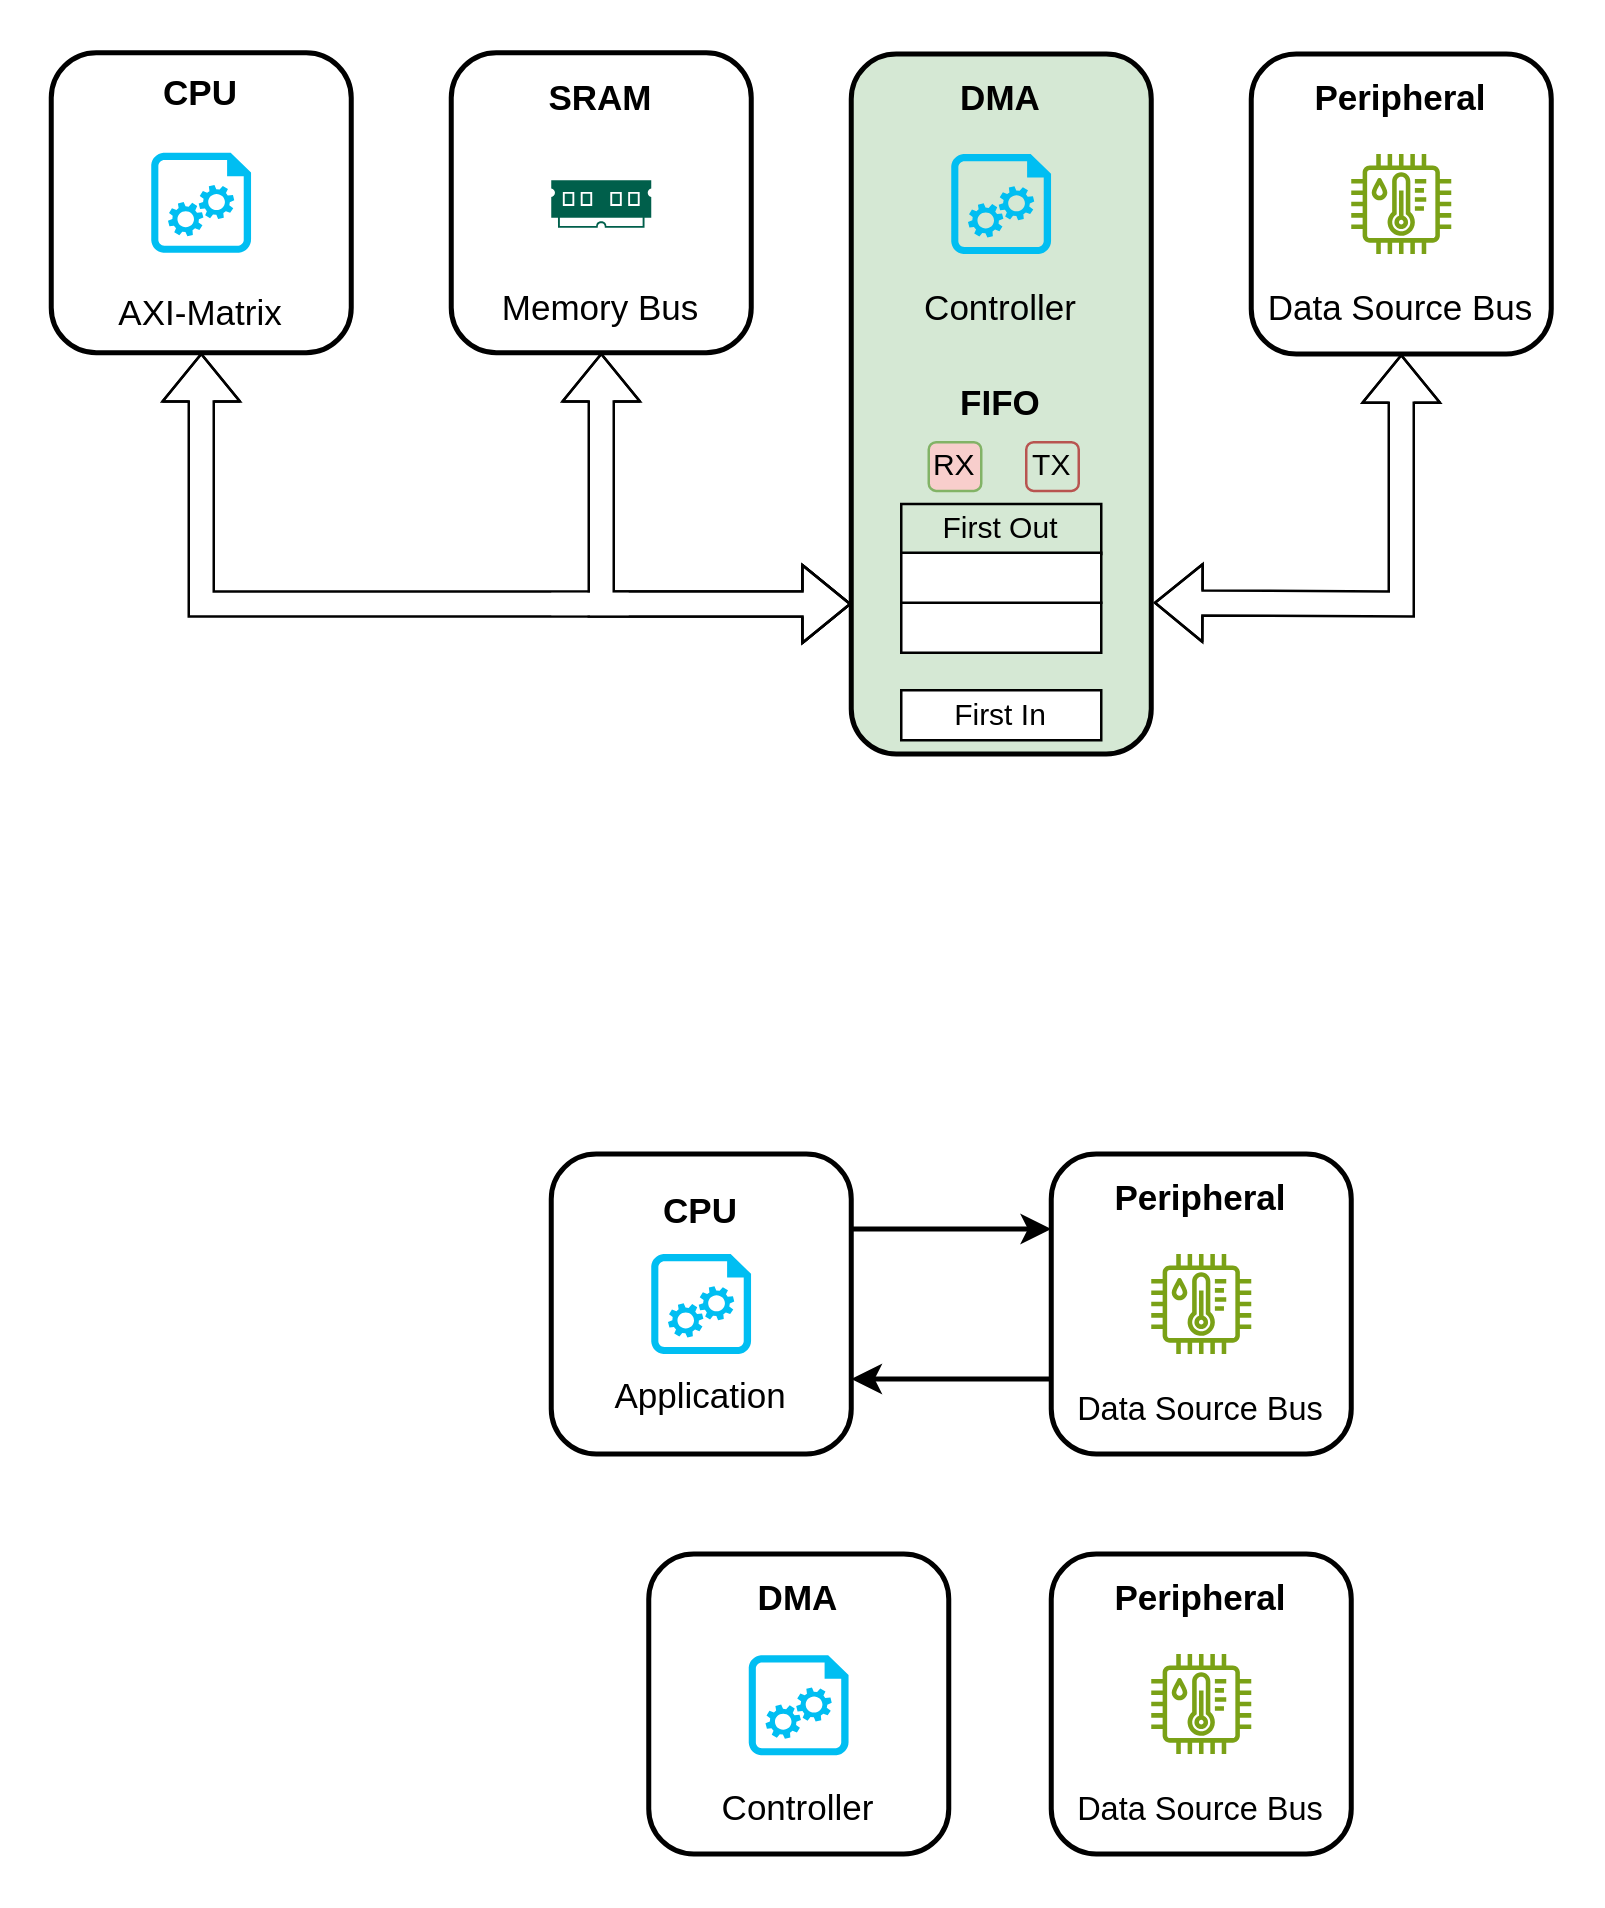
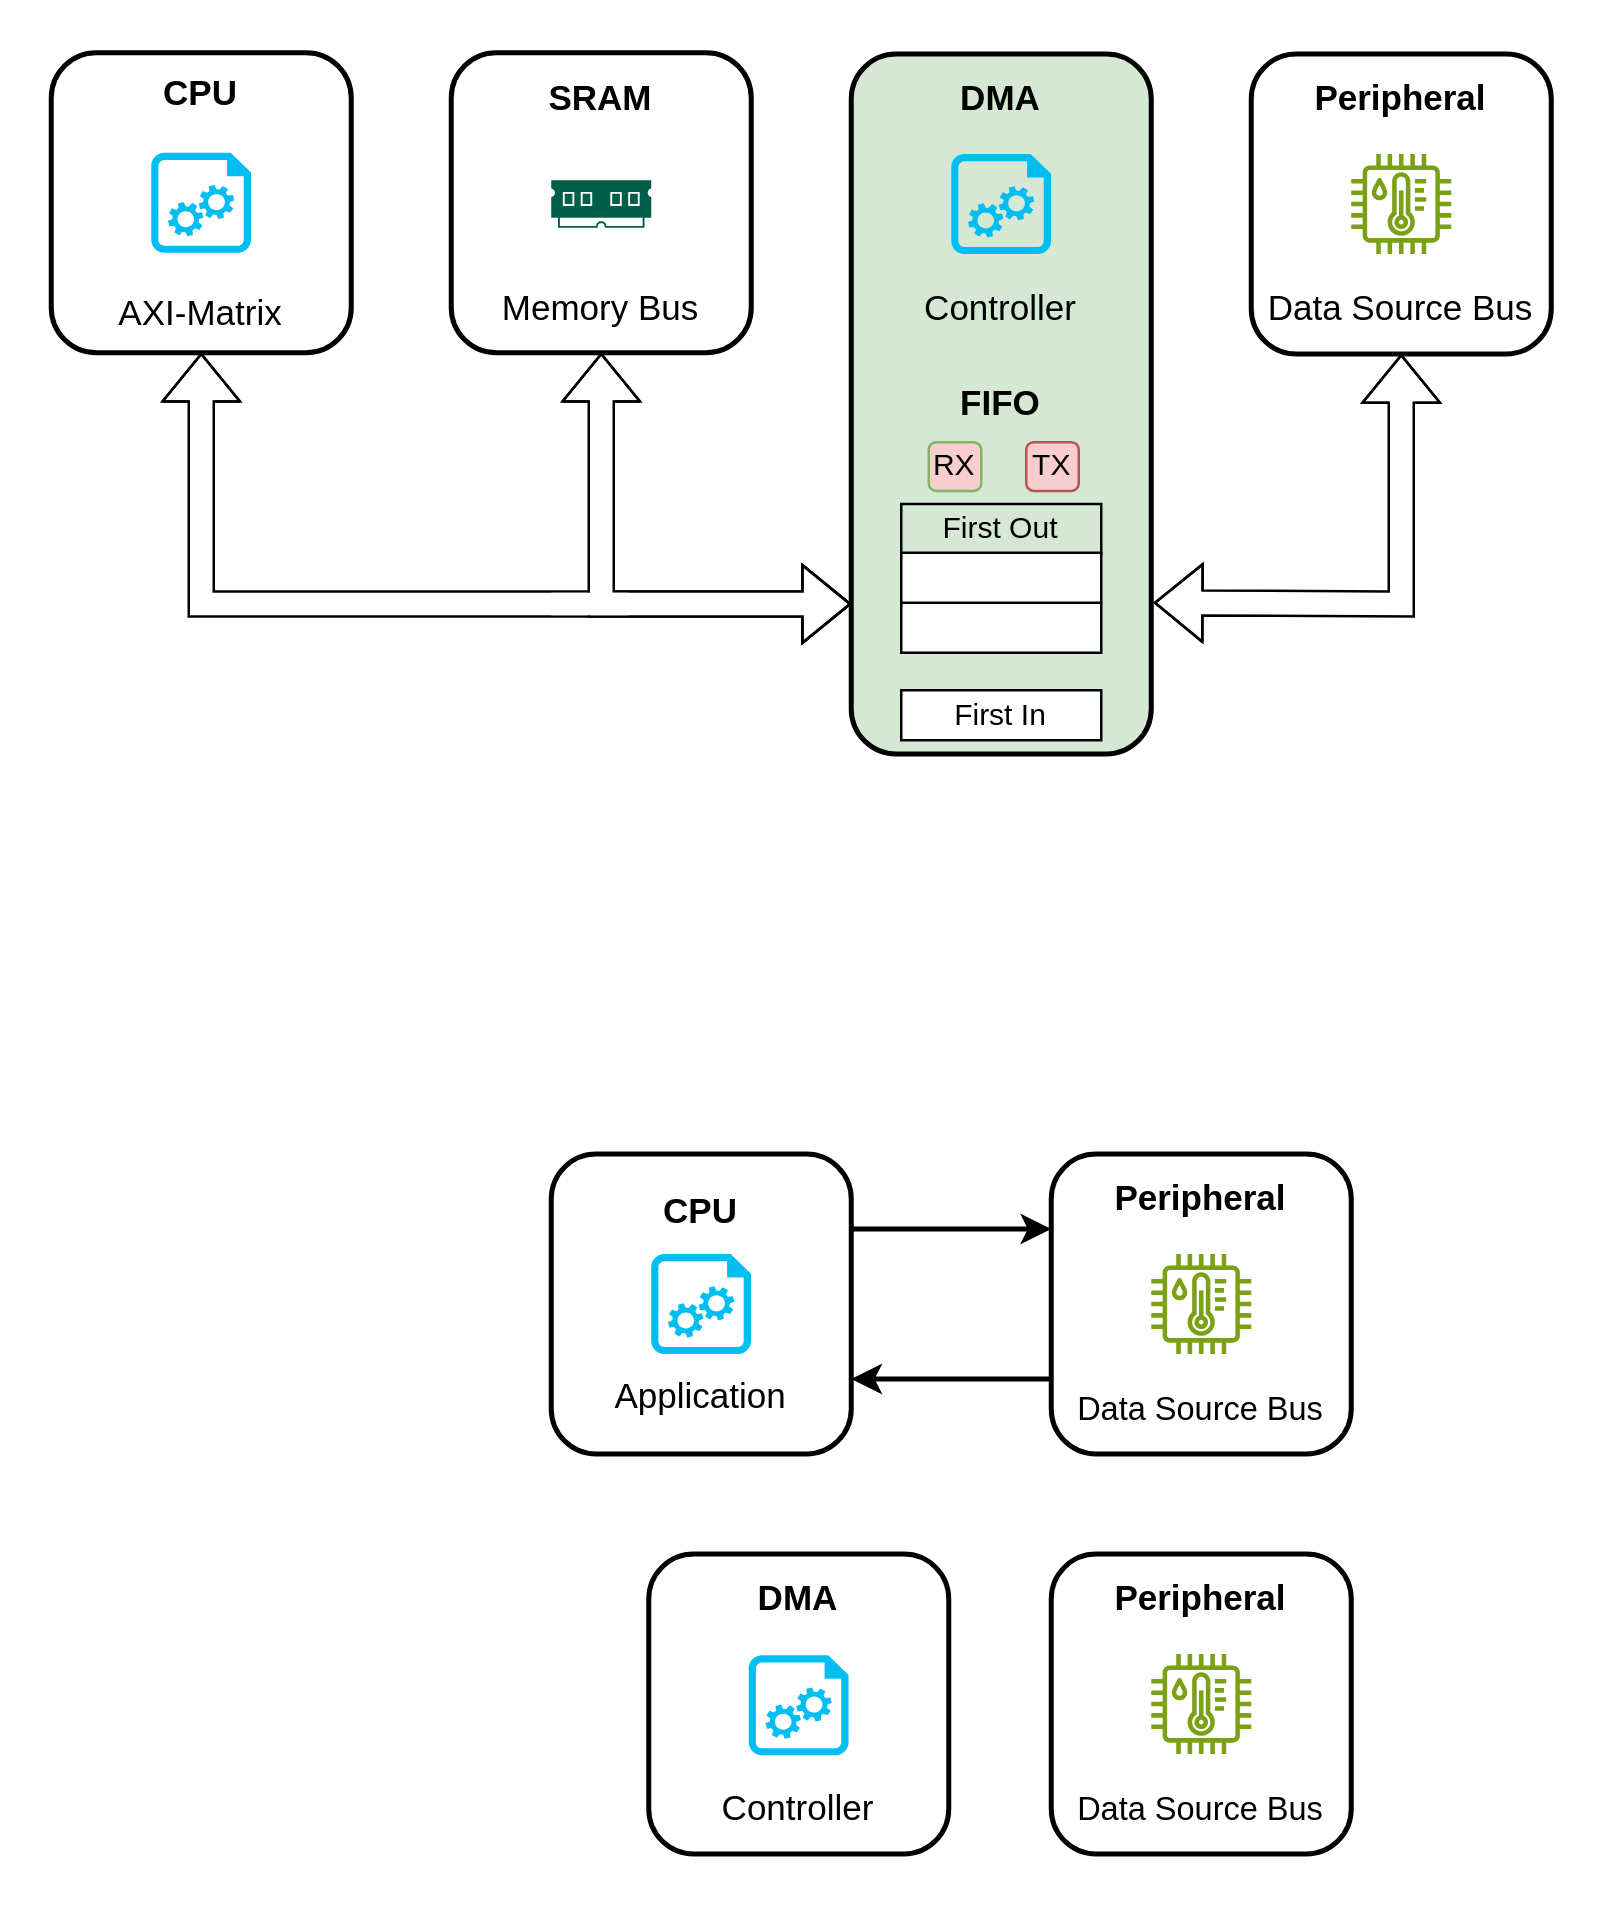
  <mxCell id="0" />
  <mxCell id="1" parent="0" />
  <mxCell id="2" value="&lt;b&gt;&lt;font style=&quot;font-size: 14px;&quot;&gt;FIFO&lt;/font&gt;&lt;font style=&quot;font-size: 14px;&quot;&gt;&lt;br&gt;&lt;/font&gt;&lt;/b&gt;" style="rounded=1;whiteSpace=wrap;html=1;strokeWidth=2;labelPosition=center;verticalLabelPosition=middle;align=center;verticalAlign=middle;spacingBottom=0;fillColor=#d5e8d4;" parent="1" vertex="1"><mxGeometry x="340" y="21" width="120" height="280" as="geometry" /></mxCell>
  <mxCell id="3" value="First Out" style="rounded=0;whiteSpace=wrap;html=1;fillColor=#d5e8d4;" parent="1" vertex="1"><mxGeometry x="360" y="201" width="80" height="20" as="geometry" /></mxCell>
  <mxCell id="4" value="" style="rounded=0;whiteSpace=wrap;html=1;" parent="1" vertex="1"><mxGeometry x="360" y="240.5" width="80" height="20" as="geometry" /></mxCell>
  <mxCell id="5" value="First In" style="rounded=0;whiteSpace=wrap;html=1;" parent="1" vertex="1"><mxGeometry x="360" y="275.5" width="80" height="20" as="geometry" /></mxCell>
  <mxCell id="6" value="&lt;font style=&quot;&quot;&gt;&lt;b style=&quot;font-size: 14px;&quot;&gt;&lt;font style=&quot;font-size: 14px;&quot;&gt;Peripheral&lt;br&gt;&lt;br&gt;&lt;br&gt;&lt;br&gt;&lt;br&gt;&lt;/font&gt;&lt;/b&gt;&lt;font style=&quot;font-size: 14px;&quot;&gt;Data Source Bus&lt;/font&gt;&lt;/font&gt;&lt;b&gt;&lt;font style=&quot;font-size: 14px;&quot;&gt;&lt;br&gt;&lt;/font&gt;&lt;/b&gt;" style="rounded=1;whiteSpace=wrap;html=1;strokeWidth=2;" parent="1" vertex="1"><mxGeometry x="500" y="21" width="120" height="120" as="geometry" /></mxCell>
  <mxCell id="7" value="" style="sketch=0;outlineConnect=0;fontColor=#232F3E;gradientColor=none;fillColor=#7AA116;strokeColor=none;dashed=0;verticalLabelPosition=bottom;verticalAlign=top;align=center;html=1;fontSize=12;fontStyle=0;aspect=fixed;pointerEvents=1;shape=mxgraph.aws4.iot_thing_temperature_humidity_sensor;" parent="1" vertex="1"><mxGeometry x="540" y="61" width="40" height="40" as="geometry" /></mxCell>
  <mxCell id="8" value="&lt;font style=&quot;font-size: 14px;&quot;&gt;&lt;b style=&quot;border-color: var(--border-color);&quot;&gt;&lt;font style=&quot;border-color: var(--border-color); font-size: 14px;&quot;&gt;SRAM&lt;br&gt;&lt;/font&gt;&lt;/b&gt;&lt;br&gt;&lt;br&gt;&lt;br&gt;&lt;br&gt;Memory Bus&lt;/font&gt;" style="rounded=1;whiteSpace=wrap;html=1;strokeWidth=2;" parent="1" vertex="1"><mxGeometry x="180" y="20.5" width="120" height="120" as="geometry" /></mxCell>
  <mxCell id="9" value="" style="sketch=0;pointerEvents=1;shadow=0;dashed=0;html=1;strokeColor=none;fillColor=#005F4B;labelPosition=center;verticalLabelPosition=bottom;verticalAlign=top;align=center;outlineConnect=0;shape=mxgraph.veeam2.ram;" parent="1" vertex="1"><mxGeometry x="220" y="71.5" width="40" height="19" as="geometry" /></mxCell>
  <mxCell id="10" value="&lt;font style=&quot;font-size: 14px;&quot;&gt;&lt;b style=&quot;border-color: var(--border-color);&quot;&gt;&lt;font style=&quot;border-color: var(--border-color); font-size: 14px;&quot;&gt;DMA&lt;/font&gt;&lt;/b&gt;&lt;br&gt;&lt;br&gt;&lt;br&gt;&lt;br&gt;&lt;br&gt;Controller&lt;/font&gt;" style="rounded=1;whiteSpace=wrap;html=1;strokeWidth=2;strokeColor=none;fillColor=none;" parent="1" vertex="1"><mxGeometry x="340" y="20.5" width="120" height="120" as="geometry" /></mxCell>
  <mxCell id="11" value="" style="verticalLabelPosition=bottom;html=1;verticalAlign=top;align=center;strokeColor=none;fillColor=#00BEF2;shape=mxgraph.azure.startup_task;pointerEvents=1;" parent="1" vertex="1"><mxGeometry x="380" y="61" width="40" height="40" as="geometry" /></mxCell>
  <mxCell id="12" value="" style="rounded=0;whiteSpace=wrap;html=1;" parent="1" vertex="1"><mxGeometry x="360" y="220.5" width="80" height="20" as="geometry" /></mxCell>
  <mxCell id="13" value="&lt;span style=&quot;border-color: var(--border-color);&quot;&gt;&lt;b style=&quot;font-size: 14px;&quot;&gt;CPU&lt;/b&gt;&lt;br&gt;&lt;br&gt;&lt;br&gt;&lt;br&gt;&lt;br&gt;&lt;br&gt;&lt;span style=&quot;font-size: 14px;&quot;&gt;AXI-Matrix&lt;/span&gt;&lt;br&gt;&lt;/span&gt;" style="rounded=1;whiteSpace=wrap;html=1;strokeWidth=2;" parent="1" vertex="1"><mxGeometry x="20" y="20.5" width="120" height="120" as="geometry" /></mxCell>
  <mxCell id="14" value="" style="verticalLabelPosition=bottom;html=1;verticalAlign=top;align=center;strokeColor=none;fillColor=#00BEF2;shape=mxgraph.azure.startup_task;pointerEvents=1;" parent="1" vertex="1"><mxGeometry x="60" y="60.5" width="40" height="40" as="geometry" /></mxCell>
  <mxCell id="15" style="edgeStyle=orthogonalEdgeStyle;rounded=0;orthogonalLoop=1;jettySize=auto;html=1;exitX=0;exitY=0.75;exitDx=0;exitDy=0;entryX=1;entryY=0.75;entryDx=0;entryDy=0;strokeWidth=2;" parent="1" source="16" target="19" edge="1"><mxGeometry relative="1" as="geometry" /></mxCell>
  <mxCell id="16" value="&lt;font style=&quot;&quot;&gt;&lt;b style=&quot;font-size: 14px;&quot;&gt;&lt;font style=&quot;font-size: 14px;&quot;&gt;Peripheral&lt;br&gt;&lt;br&gt;&lt;br&gt;&lt;br&gt;&lt;br&gt;&lt;/font&gt;&lt;/b&gt;&lt;font style=&quot;font-size: 13px;&quot;&gt;Data Source Bus&lt;/font&gt;&lt;/font&gt;&lt;b&gt;&lt;font style=&quot;font-size: 14px;&quot;&gt;&lt;br&gt;&lt;/font&gt;&lt;/b&gt;" style="rounded=1;whiteSpace=wrap;html=1;strokeWidth=2;" parent="1" vertex="1"><mxGeometry x="420" y="461" width="120" height="120" as="geometry" /></mxCell>
  <mxCell id="17" value="" style="sketch=0;outlineConnect=0;fontColor=#232F3E;gradientColor=none;fillColor=#7AA116;strokeColor=none;dashed=0;verticalLabelPosition=bottom;verticalAlign=top;align=center;html=1;fontSize=12;fontStyle=0;aspect=fixed;pointerEvents=1;shape=mxgraph.aws4.iot_thing_temperature_humidity_sensor;" parent="1" vertex="1"><mxGeometry x="460" y="501" width="40" height="40" as="geometry" /></mxCell>
  <mxCell id="18" style="edgeStyle=orthogonalEdgeStyle;rounded=0;orthogonalLoop=1;jettySize=auto;html=1;exitX=1;exitY=0.25;exitDx=0;exitDy=0;entryX=0;entryY=0.25;entryDx=0;entryDy=0;strokeWidth=2;" parent="1" source="19" target="16" edge="1"><mxGeometry relative="1" as="geometry" /></mxCell>
  <mxCell id="19" value="&lt;span style=&quot;border-color: var(--border-color);&quot;&gt;&lt;b style=&quot;font-size: 14px;&quot;&gt;CPU&lt;/b&gt;&lt;br&gt;&lt;br&gt;&lt;br&gt;&lt;br&gt;&lt;br&gt;&lt;font style=&quot;font-size: 14px;&quot;&gt;Application&lt;/font&gt;&lt;br&gt;&lt;/span&gt;" style="rounded=1;whiteSpace=wrap;html=1;strokeWidth=2;" parent="1" vertex="1"><mxGeometry x="220" y="461" width="120" height="120" as="geometry" /></mxCell>
  <mxCell id="20" value="" style="verticalLabelPosition=bottom;html=1;verticalAlign=top;align=center;strokeColor=none;fillColor=#00BEF2;shape=mxgraph.azure.startup_task;pointerEvents=1;" parent="1" vertex="1"><mxGeometry x="260" y="501" width="40" height="40" as="geometry" /></mxCell>
- <mxCell id="21" value="TX" style="rounded=1;whiteSpace=wrap;html=1;fillColor=#d5e8d4;strokeColor=#b85450;" parent="1" vertex="1"><mxGeometry x="410" y="176.25" width="21" height="19.5" as="geometry" /></mxCell>
+ <mxCell id="21" value="TX" style="rounded=1;whiteSpace=wrap;html=1;fillColor=#f8cecc;strokeColor=#b85450;" parent="1" vertex="1"><mxGeometry x="410" y="176.25" width="21" height="19.5" as="geometry" /></mxCell>
  <mxCell id="22" value="RX" style="rounded=1;whiteSpace=wrap;html=1;fillColor=#f8cecc;strokeColor=#82b366;" parent="1" vertex="1"><mxGeometry x="371" y="176.25" width="21" height="19.5" as="geometry" /></mxCell>
  <mxCell id="23" value="&lt;font style=&quot;font-size: 14px;&quot;&gt;&lt;b style=&quot;border-color: var(--border-color);&quot;&gt;&lt;font style=&quot;border-color: var(--border-color); font-size: 14px;&quot;&gt;DMA&lt;/font&gt;&lt;/b&gt;&lt;br&gt;&lt;br&gt;&lt;br&gt;&lt;br&gt;&lt;br&gt;Controller&lt;/font&gt;" style="rounded=1;whiteSpace=wrap;html=1;strokeWidth=2;strokeColor=default;fillColor=default;" parent="1" vertex="1"><mxGeometry x="259" y="621" width="120" height="120" as="geometry" /></mxCell>
  <mxCell id="24" value="" style="verticalLabelPosition=bottom;html=1;verticalAlign=top;align=center;strokeColor=none;fillColor=#00BEF2;shape=mxgraph.azure.startup_task;pointerEvents=1;" parent="1" vertex="1"><mxGeometry x="299" y="661.5" width="40" height="40" as="geometry" /></mxCell>
  <mxCell id="25" value="&lt;font style=&quot;&quot;&gt;&lt;b style=&quot;font-size: 14px;&quot;&gt;&lt;font style=&quot;font-size: 14px;&quot;&gt;Peripheral&lt;br&gt;&lt;br&gt;&lt;br&gt;&lt;br&gt;&lt;br&gt;&lt;/font&gt;&lt;/b&gt;&lt;font style=&quot;font-size: 13px;&quot;&gt;Data Source Bus&lt;/font&gt;&lt;/font&gt;&lt;b&gt;&lt;font style=&quot;font-size: 14px;&quot;&gt;&lt;br&gt;&lt;/font&gt;&lt;/b&gt;" style="rounded=1;whiteSpace=wrap;html=1;strokeWidth=2;" parent="1" vertex="1"><mxGeometry x="420" y="621" width="120" height="120" as="geometry" /></mxCell>
  <mxCell id="26" value="" style="sketch=0;outlineConnect=0;fontColor=#232F3E;gradientColor=none;fillColor=#7AA116;strokeColor=none;dashed=0;verticalLabelPosition=bottom;verticalAlign=top;align=center;html=1;fontSize=12;fontStyle=0;aspect=fixed;pointerEvents=1;shape=mxgraph.aws4.iot_thing_temperature_humidity_sensor;" parent="1" vertex="1"><mxGeometry x="460" y="661" width="40" height="40" as="geometry" /></mxCell>
  <mxCell id="27" value="" style="shape=flexArrow;endArrow=classic;startArrow=classic;html=1;rounded=0;entryX=0.5;entryY=1;entryDx=0;entryDy=0;strokeWidth=1;fillColor=default;" parent="1" target="6" edge="1"><mxGeometry width="100" height="100" relative="1" as="geometry"><mxPoint x="461" y="240.5" as="sourcePoint" /><mxPoint x="501" y="230.5" as="targetPoint" /><Array as="points"><mxPoint x="560" y="241" /></Array></mxGeometry></mxCell>
  <mxCell id="28" value="" style="rounded=1;whiteSpace=wrap;html=1;fillColor=none;strokeColor=none;" parent="1" vertex="1"><mxGeometry x="340" y="181" width="120" height="120" as="geometry" /></mxCell>
  <mxCell id="29" value="" style="shape=flexArrow;endArrow=classic;startArrow=classic;html=1;rounded=0;exitX=0.5;exitY=1;exitDx=0;exitDy=0;entryX=0;entryY=0.5;entryDx=0;entryDy=0;fillColor=default;" parent="1" source="13" target="28" edge="1"><mxGeometry width="100" height="100" relative="1" as="geometry"><mxPoint x="260" y="271" as="sourcePoint" /><mxPoint x="360" y="171" as="targetPoint" /><Array as="points"><mxPoint x="80" y="241" /></Array></mxGeometry></mxCell>
  <mxCell id="30" value="" style="shape=flexArrow;endArrow=classic;startArrow=classic;html=1;rounded=0;entryX=0;entryY=0.5;entryDx=0;entryDy=0;fillColor=default;exitX=0.5;exitY=1;exitDx=0;exitDy=0;" parent="1" source="8" target="28" edge="1"><mxGeometry width="100" height="100" relative="1" as="geometry"><mxPoint x="240" y="141" as="sourcePoint" /><mxPoint x="340" y="241.5" as="targetPoint" /><Array as="points"><mxPoint x="240" y="241" /></Array></mxGeometry></mxCell>
  <mxCell id="31" value="" style="rounded=0;whiteSpace=wrap;html=1;fillColor=default;strokeColor=none;" parent="1" vertex="1"><mxGeometry x="220" y="236.5" width="31" height="9" as="geometry" /></mxCell>
